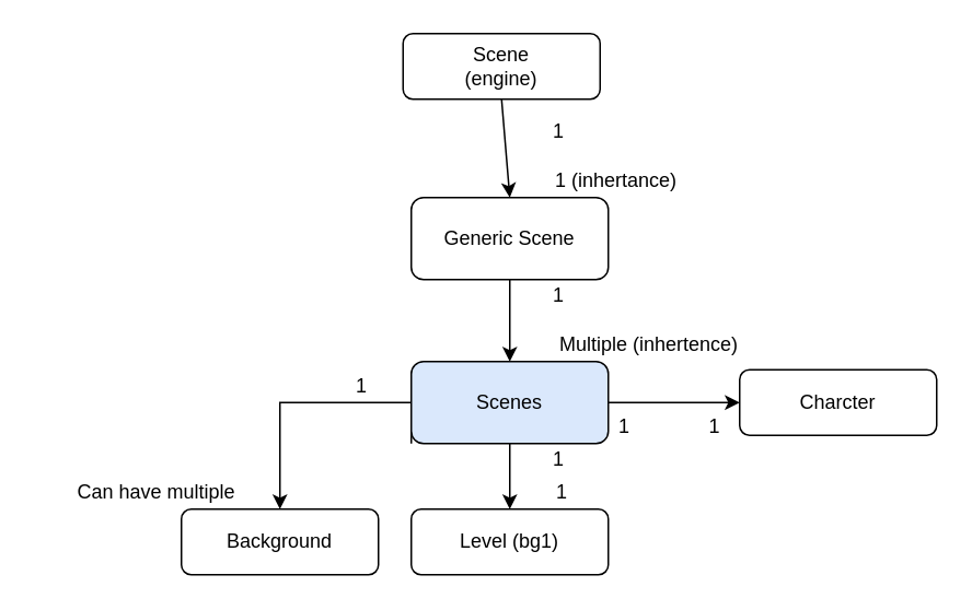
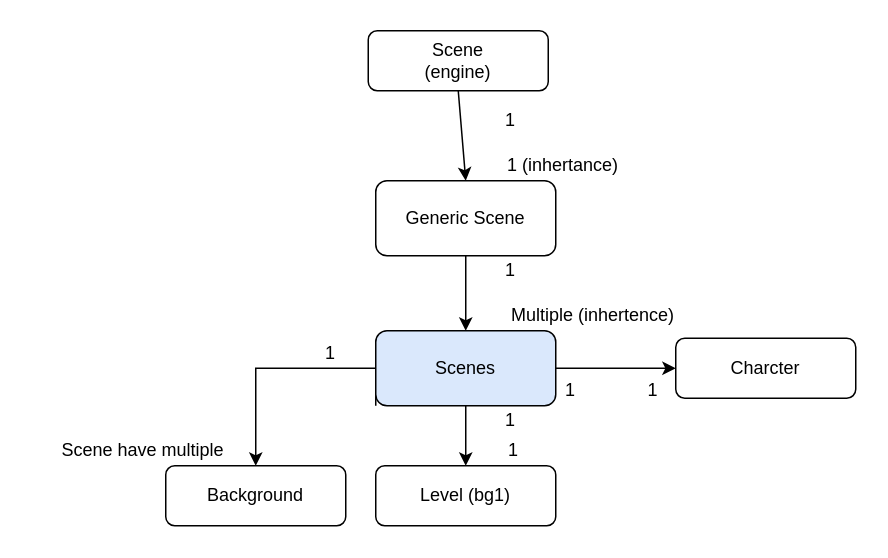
  <mxCell id="0" />
  <mxCell id="1" parent="0" />
  <mxCell id="2" value="&lt;div&gt;Scene&lt;/div&gt;&lt;div&gt;(engine)&lt;br&gt;&lt;/div&gt;" style="rounded=1;whiteSpace=wrap;html=1;fontSize=12;glass=0;strokeWidth=1;shadow=0;" parent="1" vertex="1"><mxGeometry x="245" y="20" width="120" height="40" as="geometry" /></mxCell>
  <mxCell id="3" value="" style="endArrow=classic;html=1;exitX=0.5;exitY=1;exitDx=0;exitDy=0;" parent="1" source="2" edge="1"><mxGeometry width="50" height="50" relative="1" as="geometry"><mxPoint x="300" y="140" as="sourcePoint" /><mxPoint x="310" y="120" as="targetPoint" /></mxGeometry></mxCell>
  <mxCell id="4" value="Generic Scene" style="rounded=1;whiteSpace=wrap;html=1;" parent="1" vertex="1"><mxGeometry x="250" y="120" width="120" height="50" as="geometry" /></mxCell>
  <mxCell id="5" value="" style="edgeStyle=orthogonalEdgeStyle;rounded=0;orthogonalLoop=1;jettySize=auto;html=1;" parent="1" source="7" target="14" edge="1"><mxGeometry relative="1" as="geometry" /></mxCell>
  <mxCell id="6" style="edgeStyle=orthogonalEdgeStyle;rounded=0;orthogonalLoop=1;jettySize=auto;html=1;exitX=0;exitY=1;exitDx=0;exitDy=0;" parent="1" source="7" target="13" edge="1"><mxGeometry relative="1" as="geometry"><Array as="points"><mxPoint x="250" y="245" /><mxPoint x="170" y="245" /></Array></mxGeometry></mxCell>
  <mxCell id="7" value="Scenes" style="rounded=1;whiteSpace=wrap;html=1;fillColor=#dae8fc;" parent="1" vertex="1"><mxGeometry x="250" y="220" width="120" height="50" as="geometry" /></mxCell>
  <mxCell id="8" value="1" style="text;html=1;strokeColor=none;fillColor=none;align=center;verticalAlign=middle;whiteSpace=wrap;rounded=0;" parent="1" vertex="1"><mxGeometry x="320" y="70" width="40" height="20" as="geometry" /></mxCell>
  <mxCell id="9" value="1 (inhertance)" style="text;html=1;strokeColor=none;fillColor=none;align=center;verticalAlign=middle;whiteSpace=wrap;rounded=0;" parent="1" vertex="1"><mxGeometry x="320" y="100" width="110" height="20" as="geometry" /></mxCell>
  <mxCell id="10" value="" style="endArrow=classic;html=1;exitX=0.5;exitY=1;exitDx=0;exitDy=0;" parent="1" source="4" edge="1"><mxGeometry width="50" height="50" relative="1" as="geometry"><mxPoint x="250" y="340" as="sourcePoint" /><mxPoint x="310" y="220" as="targetPoint" /></mxGeometry></mxCell>
  <mxCell id="11" value="1" style="text;html=1;strokeColor=none;fillColor=none;align=center;verticalAlign=middle;whiteSpace=wrap;rounded=0;" parent="1" vertex="1"><mxGeometry x="320" y="170" width="40" height="20" as="geometry" /></mxCell>
  <mxCell id="12" value="Multiple (inhertence)" style="text;html=1;strokeColor=none;fillColor=none;align=center;verticalAlign=middle;whiteSpace=wrap;rounded=0;" parent="1" vertex="1"><mxGeometry x="320" y="200" width="150" height="20" as="geometry" /></mxCell>
  <mxCell id="13" value="Background" style="rounded=1;whiteSpace=wrap;html=1;" parent="1" vertex="1"><mxGeometry x="110" y="310" width="120" height="40" as="geometry" /></mxCell>
  <mxCell id="14" value="Level (bg1)" style="rounded=1;whiteSpace=wrap;html=1;" parent="1" vertex="1"><mxGeometry x="250" y="310" width="120" height="40" as="geometry" /></mxCell>
  <mxCell id="15" value="Charcter" style="rounded=1;whiteSpace=wrap;html=1;" parent="1" vertex="1"><mxGeometry x="450" y="225" width="120" height="40" as="geometry" /></mxCell>
  <mxCell id="16" value="" style="endArrow=classic;html=1;entryX=0;entryY=0.5;entryDx=0;entryDy=0;exitX=1;exitY=0.5;exitDx=0;exitDy=0;" parent="1" source="7" target="15" edge="1"><mxGeometry width="50" height="50" relative="1" as="geometry"><mxPoint x="370" y="250" as="sourcePoint" /><mxPoint x="420" y="200" as="targetPoint" /></mxGeometry></mxCell>
  <mxCell id="17" value="1" style="text;html=1;strokeColor=none;fillColor=none;align=center;verticalAlign=middle;whiteSpace=wrap;rounded=0;" parent="1" vertex="1"><mxGeometry x="420" y="250" width="30" height="20" as="geometry" /></mxCell>
  <mxCell id="18" value="1" style="text;html=1;strokeColor=none;fillColor=none;align=center;verticalAlign=middle;whiteSpace=wrap;rounded=0;" parent="1" vertex="1"><mxGeometry x="370" y="250" width="20" height="20" as="geometry" /></mxCell>
  <mxCell id="19" value="1" style="text;html=1;strokeColor=none;fillColor=none;align=center;verticalAlign=middle;whiteSpace=wrap;rounded=0;" parent="1" vertex="1"><mxGeometry x="200" y="225" width="40" height="20" as="geometry" /></mxCell>
- <mxCell id="20" value="Can have multiple" style="text;html=1;strokeColor=none;fillColor=none;align=center;verticalAlign=middle;whiteSpace=wrap;rounded=0;" parent="1" vertex="1"><mxGeometry x="20" y="290" width="150" height="20" as="geometry" /></mxCell>
+ <mxCell id="20" value="Scene have multiple" style="text;html=1;strokeColor=none;fillColor=none;align=center;verticalAlign=middle;whiteSpace=wrap;rounded=0;" parent="1" vertex="1"><mxGeometry x="20" y="290" width="150" height="20" as="geometry" /></mxCell>
  <mxCell id="21" value="1" style="text;html=1;strokeColor=none;fillColor=none;align=center;verticalAlign=middle;whiteSpace=wrap;rounded=0;" parent="1" vertex="1"><mxGeometry x="320" y="270" width="40" height="20" as="geometry" /></mxCell>
  <mxCell id="22" value="1" style="text;html=1;strokeColor=none;fillColor=none;align=center;verticalAlign=middle;whiteSpace=wrap;rounded=0;" parent="1" vertex="1"><mxGeometry x="322" y="290" width="40" height="20" as="geometry" /></mxCell>
